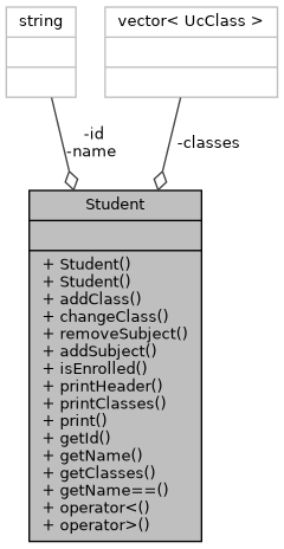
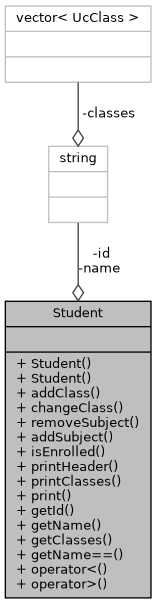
  digraph {
    node [color=grey75 fontname=Helvetica fontsize=10 shape=record]
    edge [arrowhead=odiamond color=grey25 fontname=Helvetica fontsize=10 labelfontname=Helvetica labelfontsize=10 style=solid]
    n1 [color=black fillcolor=grey75 fontcolor=black height=0.2 label="{Student\n||+ Student()\l+ Student()\l+ addClass()\l+ changeClass()\l+ removeSubject()\l+ addSubject()\l+ isEnrolled()\l+ printHeader()\l+ printClasses()\l+ print()\l+ getId()\l+ getName()\l+ getClasses()\l+ getName==()\l+ operator\<()\l+ operator\>()\l}" style=filled width=0.4]
    n2 [height=0.2 label="{string\n||}" width=0.4]
    n3 [height=0.2 label="{vector\< UcClass \>\n||}" width=0.4]
    n2 -> n1 [label=" -id\n-name"]
-   n3 -> n1 [label=" -classes"]
+   n3 -> n2 [label=" -classes"]
  }
